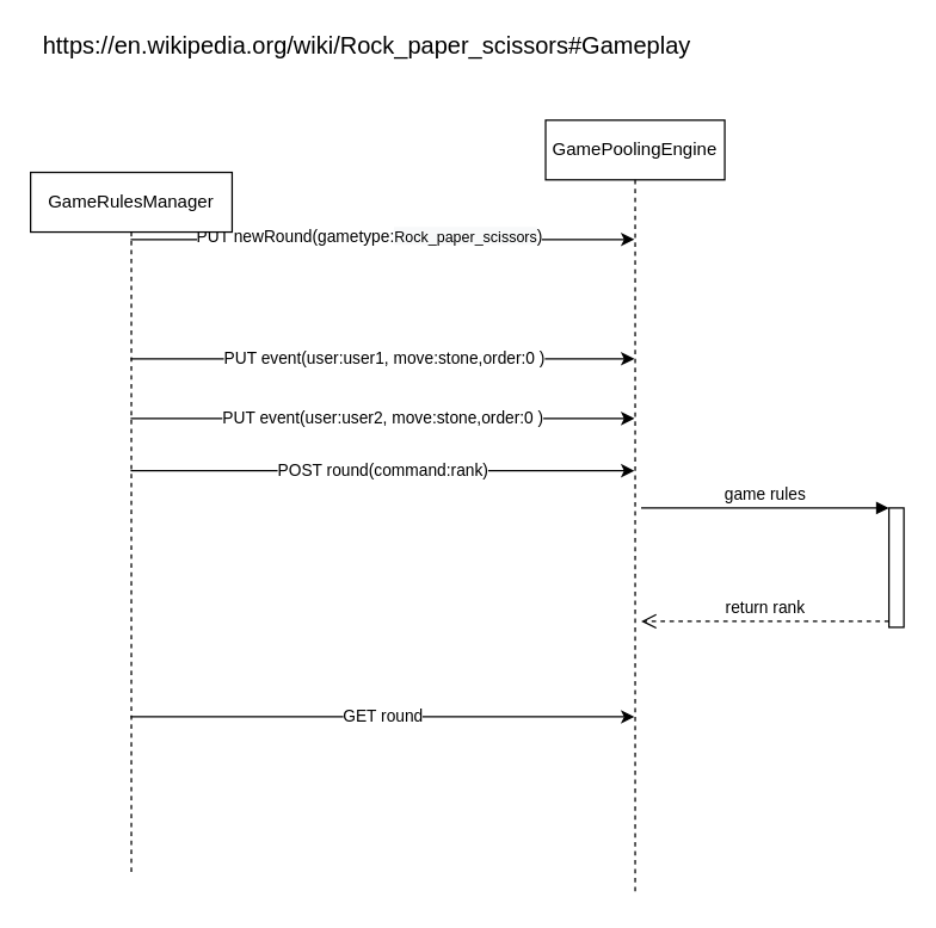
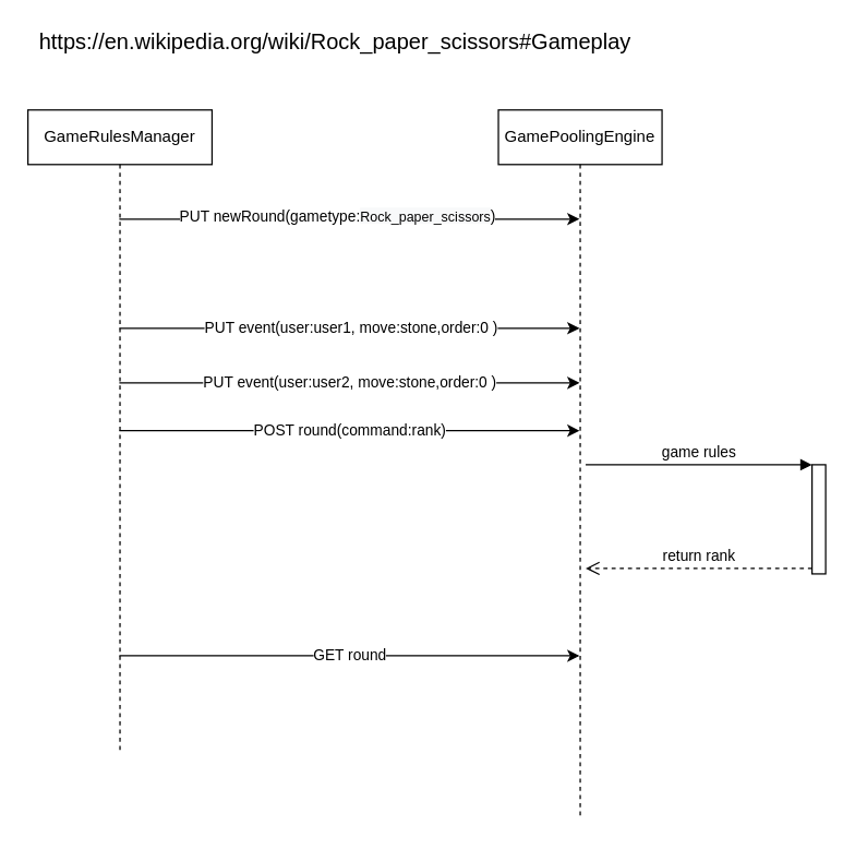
  <mxCell id="0" />
  <mxCell id="1" parent="0" />
  <mxCell id="2" value="&lt;font style=&quot;font-size: 16px&quot;&gt;https://en.wikipedia.org/wiki/Rock_paper_scissors#Gameplay&lt;/font&gt;" style="text;html=1;align=center;verticalAlign=middle;resizable=0;points=[];autosize=1;" parent="1" vertex="1"><mxGeometry x="20" y="20" width="450" height="20" as="geometry" /></mxCell>
  <mxCell id="3" value="PUT event(user:user2, move:stone,order:0 )" style="edgeStyle=orthogonalEdgeStyle;rounded=0;orthogonalLoop=1;jettySize=auto;html=1;" parent="1" source="10" target="11" edge="1"><mxGeometry relative="1" as="geometry"><Array as="points"><mxPoint x="175" y="280" /><mxPoint x="175" y="280" /></Array></mxGeometry></mxCell>
  <mxCell id="4" style="edgeStyle=orthogonalEdgeStyle;rounded=0;orthogonalLoop=1;jettySize=auto;html=1;" parent="1" source="10" target="11" edge="1"><mxGeometry relative="1" as="geometry"><Array as="points"><mxPoint x="215" y="160" /><mxPoint x="215" y="160" /></Array></mxGeometry></mxCell>
  <mxCell id="5" value="PUT newRound(gametype:&lt;span style=&quot;background-color: rgb(248 , 249 , 250)&quot;&gt;&lt;font style=&quot;font-size: 10px&quot;&gt;Rock_paper_scissors&lt;/font&gt;&lt;/span&gt;)" style="edgeLabel;html=1;align=center;verticalAlign=middle;resizable=0;points=[];" parent="4" vertex="1" connectable="0"><mxGeometry x="-0.043" y="4" relative="1" as="geometry"><mxPoint x="-2" y="1" as="offset" /></mxGeometry></mxCell>
  <mxCell id="6" style="edgeStyle=orthogonalEdgeStyle;rounded=0;orthogonalLoop=1;jettySize=auto;html=1;" parent="1" source="10" target="11" edge="1"><mxGeometry relative="1" as="geometry"><mxPoint x="355" y="305" as="targetPoint" /><Array as="points"><mxPoint x="255" y="240" /><mxPoint x="255" y="240" /></Array></mxGeometry></mxCell>
  <mxCell id="7" value="PUT event(user:user1, move:stone,order:0 )" style="edgeLabel;html=1;align=center;verticalAlign=middle;resizable=0;points=[];" parent="6" vertex="1" connectable="0"><mxGeometry x="0.055" y="9" relative="1" as="geometry"><mxPoint x="-9" y="8" as="offset" /></mxGeometry></mxCell>
  <mxCell id="8" value="GET round" style="edgeStyle=orthogonalEdgeStyle;rounded=0;orthogonalLoop=1;jettySize=auto;html=1;" parent="1" source="10" target="11" edge="1"><mxGeometry relative="1" as="geometry"><Array as="points"><mxPoint x="245" y="480" /><mxPoint x="245" y="480" /></Array></mxGeometry></mxCell>
  <mxCell id="9" value="POST round(command:rank)" style="edgeStyle=orthogonalEdgeStyle;rounded=0;orthogonalLoop=1;jettySize=auto;html=1;" edge="1" parent="1" source="10" target="11"><mxGeometry relative="1" as="geometry"><Array as="points"><mxPoint x="345" y="315" /><mxPoint x="345" y="315" /></Array></mxGeometry></mxCell>
- <mxCell id="10" value="GameRulesManager" style="shape=umlLifeline;perimeter=lifelinePerimeter;whiteSpace=wrap;html=1;container=1;collapsible=0;recursiveResize=0;outlineConnect=0;" parent="1" vertex="1"><mxGeometry x="20" y="115" width="135" height="470" as="geometry" /></mxCell>
+ <mxCell id="10" value="GameRulesManager" style="shape=umlLifeline;perimeter=lifelinePerimeter;whiteSpace=wrap;html=1;container=1;collapsible=0;recursiveResize=0;outlineConnect=0;" parent="1" vertex="1"><mxGeometry x="20" y="80" width="135" height="470" as="geometry" /></mxCell>
  <mxCell id="11" value="GamePoolingEngine" style="shape=umlLifeline;perimeter=lifelinePerimeter;whiteSpace=wrap;html=1;container=1;collapsible=0;recursiveResize=0;outlineConnect=0;" parent="1" vertex="1"><mxGeometry x="365" y="80" width="120" height="520" as="geometry" /></mxCell>
  <mxCell id="12" value="" style="html=1;points=[];perimeter=orthogonalPerimeter;" parent="1" vertex="1"><mxGeometry x="595" y="340" width="10" height="80" as="geometry" /></mxCell>
  <mxCell id="13" value="game rules" style="html=1;verticalAlign=bottom;endArrow=block;entryX=0;entryY=0;" parent="1" target="12" edge="1"><mxGeometry relative="1" as="geometry"><mxPoint x="429" y="340" as="sourcePoint" /></mxGeometry></mxCell>
  <mxCell id="14" value="return rank" style="html=1;verticalAlign=bottom;endArrow=open;dashed=1;endSize=8;exitX=0;exitY=0.95;" parent="1" source="12" edge="1"><mxGeometry relative="1" as="geometry"><mxPoint x="429" y="416" as="targetPoint" /></mxGeometry></mxCell>
